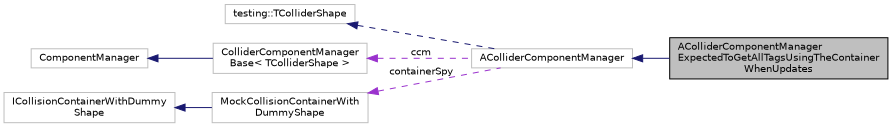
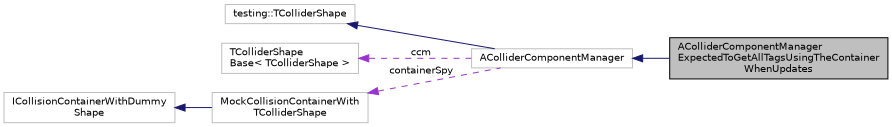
  digraph {
    rankdir=LR
    node [color=grey75 fillcolor=white fontname=Helvetica fontsize=10 shape=record style=filled]
    edge [color=midnightblue dir=back fontname=Helvetica fontsize=10 labelfontname=Helvetica labelfontsize=10 style=solid]
    n1 [color=black fillcolor=grey75 fontcolor=black height=0.2 label="AColliderComponentManager\lExpectedToGetAllTagsUsingTheContainer\lWhenUpdates" width=0.4]
    n2 [height=0.2 label=AColliderComponentManager width=0.4]
    n3 [height=0.2 label="testing::TColliderShape" width=0.4]
-   n4 [height=0.2 label="ColliderComponentManager\lBase\< TColliderShape \>" width=0.4]
-   n5 [height=0.2 label=ComponentManager width=0.4]
-   n6 [height=0.2 label="MockCollisionContainerWith\lDummyShape" width=0.4]
+   n4 [height=0.2 label="TColliderShape\lBase\< TColliderShape \>" width=0.4]
+   n6 [height=0.2 label="MockCollisionContainerWith\lTColliderShape" width=0.4]
    n7 [height=0.2 label="ICollisionContainerWithDummy\lShape" width=0.4]
    n2 -> n1
-   n3 -> n2 [style=dashed]
+   n3 -> n2
    n4 -> n2 [color=darkorchid3 label=" ccm" style=dashed]
-   n5 -> n4
    n6 -> n2 [color=darkorchid3 label=" containerSpy" style=dashed]
    n7 -> n6
  }
